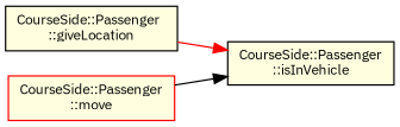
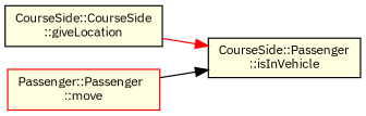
  digraph {
    fontname="IBM Plex Sans"
    rankdir=RL
    node [color=black fillcolor=lightyellow fontname="IBM Plex Sans" fontsize=10 shape=record style=filled]
    edge [dir=back fontname="IBM Plex Sans" fontsize=10 labelfontname=Helvetica labelfontsize=10 style=solid]
    n1 [fontcolor=black height=0.2 label="CourseSide::Passenger\l::isInVehicle" width=0.4]
-   n2 [height=0.2 label="CourseSide::Passenger\l::giveLocation" width=0.4]
-   n3 [color=red height=0.2 label="CourseSide::Passenger\l::move" width=0.4]
+   n2 [height=0.2 label="CourseSide::CourseSide\l::giveLocation" width=0.4]
+   n3 [color=red height=0.2 label="Passenger::Passenger\l::move" width=0.4]
    n1 -> n2 [color=red]
    n1 -> n3 [color=black]
  }
